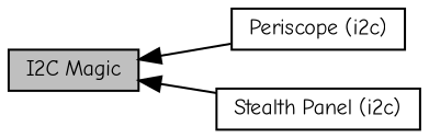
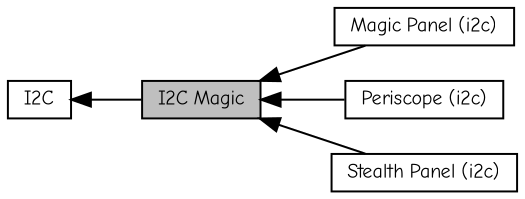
  digraph {
    fontname="Comic Neue"
    rankdir=LR
    node [color=black fillcolor=white fontname="Comic Neue" fontsize=10 shape=box style=filled]
    edge [dir=back fontname="Comic Neue" fontsize=10 labelfontname=Helvetica labelfontsize=10 shape=plaintext style=solid]
+   n1 [height=0.2 label=I2C width=0.4]
    n2 [fillcolor=grey75 fontcolor=black height=0.2 label="I2C Magic" width=0.4]
+   n3 [height=0.2 label="Magic Panel (i2c)" width=0.4]
    n4 [height=0.2 label="Periscope (i2c)" width=0.4]
    n5 [height=0.2 label="Stealth Panel (i2c)" width=0.4]
+   n1 -> n2
+   n2 -> n3
    n2 -> n4
    n2 -> n5
  }
